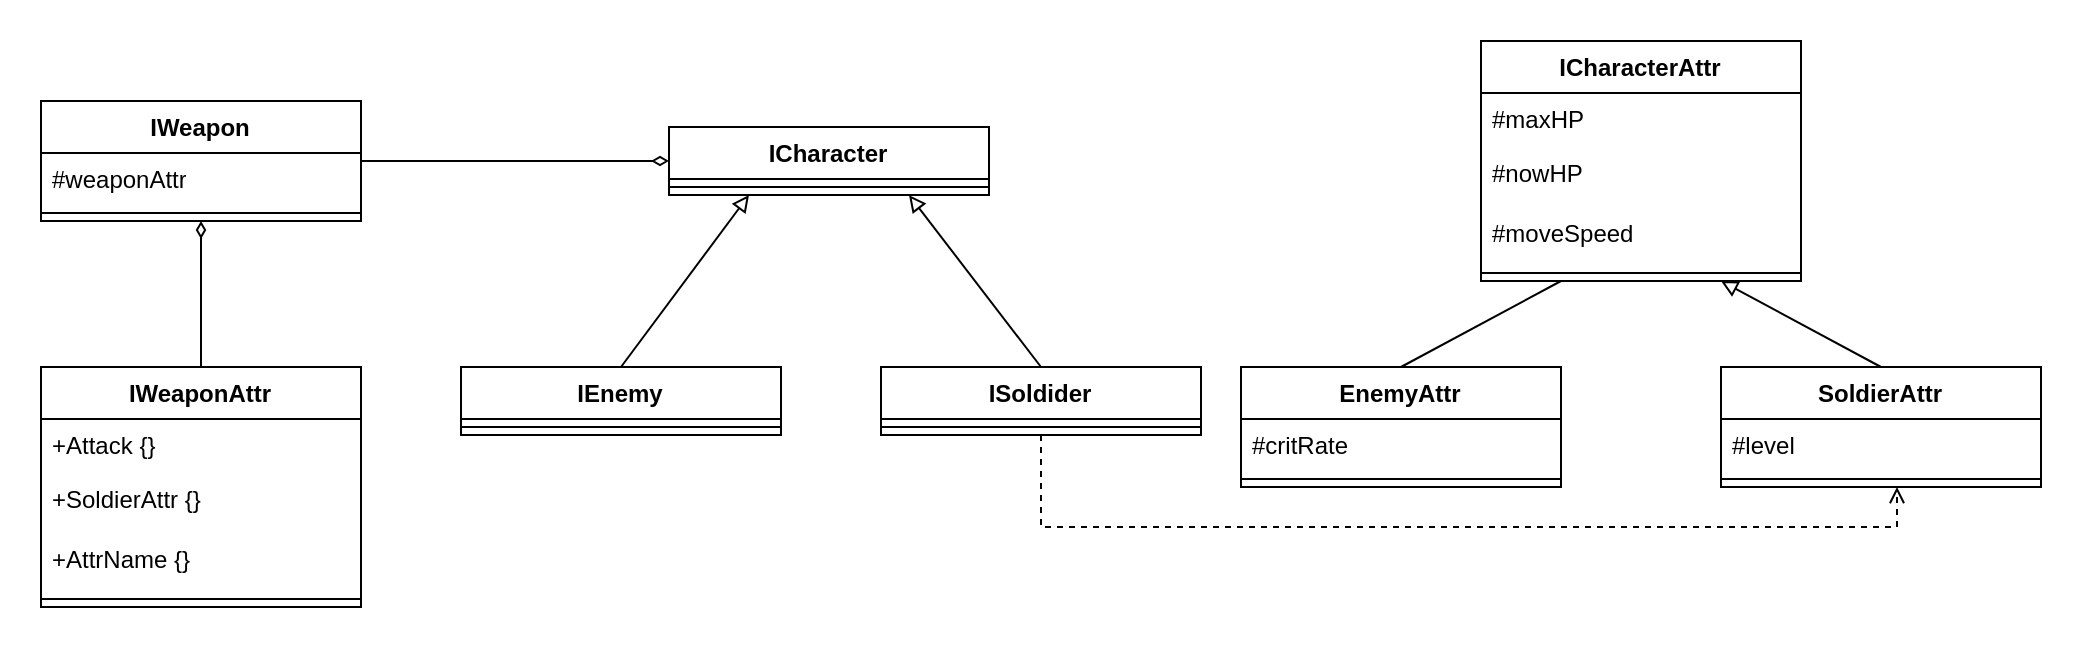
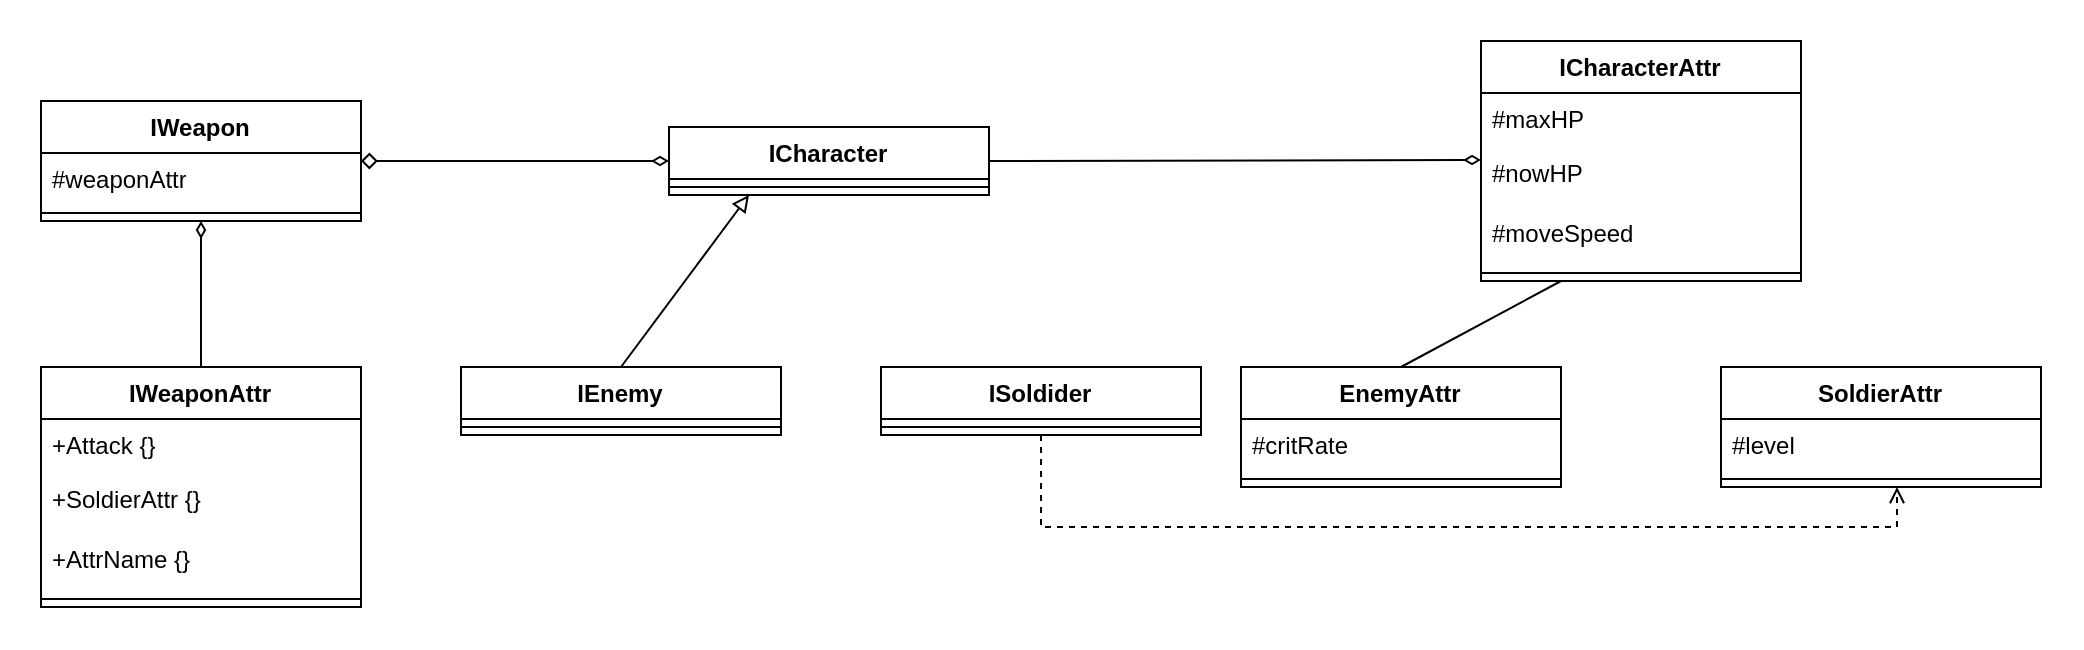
  <mxCell id="0" />
  <mxCell id="1" parent="0" />
  <mxCell id="2" value="ICharacter" style="swimlane;fontStyle=1;align=center;verticalAlign=top;childLayout=stackLayout;horizontal=1;startSize=26;horizontalStack=0;resizeParent=1;resizeParentMax=0;resizeLast=0;collapsible=1;marginBottom=0;whiteSpace=wrap;html=1;" vertex="1" parent="1"><mxGeometry x="334" y="63" width="160" height="34" as="geometry" /></mxCell>
  <mxCell id="3" value="" style="line;strokeWidth=1;fillColor=none;align=left;verticalAlign=middle;spacingTop=-1;spacingLeft=3;spacingRight=3;rotatable=0;labelPosition=right;points=[];portConstraint=eastwest;strokeColor=inherit;" vertex="1" parent="2"><mxGeometry y="26" width="160" height="8" as="geometry" /></mxCell>
  <mxCell id="4" style="rounded=0;orthogonalLoop=1;jettySize=auto;html=1;exitX=0.5;exitY=0;exitDx=0;exitDy=0;entryX=0.25;entryY=1;entryDx=0;entryDy=0;endArrow=block;endFill=0;" edge="1" parent="1" source="5" target="2"><mxGeometry relative="1" as="geometry" /></mxCell>
  <mxCell id="5" value="IEnemy" style="swimlane;fontStyle=1;align=center;verticalAlign=top;childLayout=stackLayout;horizontal=1;startSize=26;horizontalStack=0;resizeParent=1;resizeParentMax=0;resizeLast=0;collapsible=1;marginBottom=0;whiteSpace=wrap;html=1;" vertex="1" parent="1"><mxGeometry x="230" y="183" width="160" height="34" as="geometry" /></mxCell>
  <mxCell id="6" value="" style="line;strokeWidth=1;fillColor=none;align=left;verticalAlign=middle;spacingTop=-1;spacingLeft=3;spacingRight=3;rotatable=0;labelPosition=right;points=[];portConstraint=eastwest;strokeColor=inherit;" vertex="1" parent="5"><mxGeometry y="26" width="160" height="8" as="geometry" /></mxCell>
- <mxCell id="7" style="rounded=0;orthogonalLoop=1;jettySize=auto;html=1;exitX=0.5;exitY=0;exitDx=0;exitDy=0;entryX=0.75;entryY=1;entryDx=0;entryDy=0;endArrow=block;endFill=0;" edge="1" parent="1" source="8" target="2"><mxGeometry relative="1" as="geometry" /></mxCell>
  <mxCell id="8" value="ISoldider" style="swimlane;fontStyle=1;align=center;verticalAlign=top;childLayout=stackLayout;horizontal=1;startSize=26;horizontalStack=0;resizeParent=1;resizeParentMax=0;resizeLast=0;collapsible=1;marginBottom=0;whiteSpace=wrap;html=1;" vertex="1" parent="1"><mxGeometry x="440" y="183" width="160" height="34" as="geometry" /></mxCell>
  <mxCell id="9" value="" style="line;strokeWidth=1;fillColor=none;align=left;verticalAlign=middle;spacingTop=-1;spacingLeft=3;spacingRight=3;rotatable=0;labelPosition=right;points=[];portConstraint=eastwest;strokeColor=inherit;" vertex="1" parent="8"><mxGeometry y="26" width="160" height="8" as="geometry" /></mxCell>
  <mxCell id="10" value="ICharacterAttr" style="swimlane;fontStyle=1;align=center;verticalAlign=top;childLayout=stackLayout;horizontal=1;startSize=26;horizontalStack=0;resizeParent=1;resizeParentMax=0;resizeLast=0;collapsible=1;marginBottom=0;whiteSpace=wrap;html=1;" vertex="1" parent="1"><mxGeometry x="740" y="20" width="160" height="120" as="geometry" /></mxCell>
  <mxCell id="11" value="#maxHP" style="text;strokeColor=none;fillColor=none;align=left;verticalAlign=top;spacingLeft=4;spacingRight=4;overflow=hidden;rotatable=0;points=[[0,0.5],[1,0.5]];portConstraint=eastwest;whiteSpace=wrap;html=1;" vertex="1" parent="10"><mxGeometry y="26" width="160" height="26" as="geometry" /></mxCell>
  <mxCell id="12" value="#nowHP" style="text;html=1;strokeColor=none;fillColor=none;align=left;verticalAlign=middle;whiteSpace=wrap;rounded=0;spacingLeft=4;spacingRight=4;" vertex="1" parent="10"><mxGeometry y="52" width="160" height="30" as="geometry" /></mxCell>
  <mxCell id="13" value="#moveSpeed" style="text;html=1;strokeColor=none;fillColor=none;align=left;verticalAlign=middle;whiteSpace=wrap;rounded=0;spacingLeft=4;spacingRight=4;" vertex="1" parent="10"><mxGeometry y="82" width="160" height="30" as="geometry" /></mxCell>
  <mxCell id="14" value="" style="line;strokeWidth=1;fillColor=none;align=left;verticalAlign=middle;spacingTop=-1;spacingLeft=3;spacingRight=3;rotatable=0;labelPosition=right;points=[];portConstraint=eastwest;strokeColor=inherit;" vertex="1" parent="10"><mxGeometry y="112" width="160" height="8" as="geometry" /></mxCell>
  <mxCell id="15" style="rounded=0;orthogonalLoop=1;jettySize=auto;html=1;exitX=0.5;exitY=0;exitDx=0;exitDy=0;entryX=0.25;entryY=1;entryDx=0;entryDy=0;endArrow=none;endFill=0;" edge="1" parent="1" source="16" target="10"><mxGeometry relative="1" as="geometry" /></mxCell>
  <mxCell id="16" value="EnemyAttr" style="swimlane;fontStyle=1;align=center;verticalAlign=top;childLayout=stackLayout;horizontal=1;startSize=26;horizontalStack=0;resizeParent=1;resizeParentMax=0;resizeLast=0;collapsible=1;marginBottom=0;whiteSpace=wrap;html=1;" vertex="1" parent="1"><mxGeometry x="620" y="183" width="160" height="60" as="geometry" /></mxCell>
  <mxCell id="17" value="#critRate" style="text;strokeColor=none;fillColor=none;align=left;verticalAlign=top;spacingLeft=4;spacingRight=4;overflow=hidden;rotatable=0;points=[[0,0.5],[1,0.5]];portConstraint=eastwest;whiteSpace=wrap;html=1;" vertex="1" parent="16"><mxGeometry y="26" width="160" height="26" as="geometry" /></mxCell>
  <mxCell id="18" value="" style="line;strokeWidth=1;fillColor=none;align=left;verticalAlign=middle;spacingTop=-1;spacingLeft=3;spacingRight=3;rotatable=0;labelPosition=right;points=[];portConstraint=eastwest;strokeColor=inherit;" vertex="1" parent="16"><mxGeometry y="52" width="160" height="8" as="geometry" /></mxCell>
- <mxCell id="19" style="rounded=0;orthogonalLoop=1;jettySize=auto;html=1;exitX=0.5;exitY=0;exitDx=0;exitDy=0;entryX=0.75;entryY=1;entryDx=0;entryDy=0;endArrow=block;endFill=0;" edge="1" parent="1" source="20" target="10"><mxGeometry relative="1" as="geometry" /></mxCell>
  <mxCell id="20" value="SoldierAttr" style="swimlane;fontStyle=1;align=center;verticalAlign=top;childLayout=stackLayout;horizontal=1;startSize=26;horizontalStack=0;resizeParent=1;resizeParentMax=0;resizeLast=0;collapsible=1;marginBottom=0;whiteSpace=wrap;html=1;" vertex="1" parent="1"><mxGeometry x="860" y="183" width="160" height="60" as="geometry" /></mxCell>
  <mxCell id="21" value="#level" style="text;strokeColor=none;fillColor=none;align=left;verticalAlign=top;spacingLeft=4;spacingRight=4;overflow=hidden;rotatable=0;points=[[0,0.5],[1,0.5]];portConstraint=eastwest;whiteSpace=wrap;html=1;" vertex="1" parent="20"><mxGeometry y="26" width="160" height="26" as="geometry" /></mxCell>
  <mxCell id="22" value="" style="line;strokeWidth=1;fillColor=none;align=left;verticalAlign=middle;spacingTop=-1;spacingLeft=3;spacingRight=3;rotatable=0;labelPosition=right;points=[];portConstraint=eastwest;strokeColor=inherit;" vertex="1" parent="20"><mxGeometry y="52" width="160" height="8" as="geometry" /></mxCell>
  <mxCell id="23" value="IWeapon" style="swimlane;fontStyle=1;align=center;verticalAlign=top;childLayout=stackLayout;horizontal=1;startSize=26;horizontalStack=0;resizeParent=1;resizeParentMax=0;resizeLast=0;collapsible=1;marginBottom=0;whiteSpace=wrap;html=1;" vertex="1" parent="1"><mxGeometry x="20" y="50" width="160" height="60" as="geometry" /></mxCell>
  <mxCell id="24" value="#weaponAttr" style="text;strokeColor=none;fillColor=none;align=left;verticalAlign=top;spacingLeft=4;spacingRight=4;overflow=hidden;rotatable=0;points=[[0,0.5],[1,0.5]];portConstraint=eastwest;whiteSpace=wrap;html=1;" vertex="1" parent="23"><mxGeometry y="26" width="160" height="26" as="geometry" /></mxCell>
  <mxCell id="25" value="" style="line;strokeWidth=1;fillColor=none;align=left;verticalAlign=middle;spacingTop=-1;spacingLeft=3;spacingRight=3;rotatable=0;labelPosition=right;points=[];portConstraint=eastwest;strokeColor=inherit;" vertex="1" parent="23"><mxGeometry y="52" width="160" height="8" as="geometry" /></mxCell>
  <mxCell id="26" style="rounded=0;orthogonalLoop=1;jettySize=auto;html=1;exitX=0.5;exitY=0;exitDx=0;exitDy=0;entryX=0.5;entryY=1;entryDx=0;entryDy=0;endArrow=diamondThin;endFill=0;" edge="1" parent="1" source="27" target="23"><mxGeometry relative="1" as="geometry" /></mxCell>
  <mxCell id="27" value="IWeaponAttr" style="swimlane;fontStyle=1;align=center;verticalAlign=top;childLayout=stackLayout;horizontal=1;startSize=26;horizontalStack=0;resizeParent=1;resizeParentMax=0;resizeLast=0;collapsible=1;marginBottom=0;whiteSpace=wrap;html=1;" vertex="1" parent="1"><mxGeometry x="20" y="183" width="160" height="120" as="geometry" /></mxCell>
  <mxCell id="28" value="+Attack {}" style="text;strokeColor=none;fillColor=none;align=left;verticalAlign=top;spacingLeft=4;spacingRight=4;overflow=hidden;rotatable=0;points=[[0,0.5],[1,0.5]];portConstraint=eastwest;whiteSpace=wrap;html=1;" vertex="1" parent="27"><mxGeometry y="26" width="160" height="26" as="geometry" /></mxCell>
  <mxCell id="29" value="+SoldierAttr {}" style="text;html=1;strokeColor=none;fillColor=none;align=left;verticalAlign=middle;whiteSpace=wrap;rounded=0;spacingLeft=4;spacingRight=4;" vertex="1" parent="27"><mxGeometry y="52" width="160" height="30" as="geometry" /></mxCell>
  <mxCell id="30" value="+AttrName {}" style="text;html=1;strokeColor=none;fillColor=none;align=left;verticalAlign=middle;whiteSpace=wrap;rounded=0;spacingLeft=4;spacingRight=4;" vertex="1" parent="27"><mxGeometry y="82" width="160" height="30" as="geometry" /></mxCell>
  <mxCell id="31" value="" style="line;strokeWidth=1;fillColor=none;align=left;verticalAlign=middle;spacingTop=-1;spacingLeft=3;spacingRight=3;rotatable=0;labelPosition=right;points=[];portConstraint=eastwest;strokeColor=inherit;" vertex="1" parent="27"><mxGeometry y="112" width="160" height="8" as="geometry" /></mxCell>
  <mxCell id="32" style="edgeStyle=orthogonalEdgeStyle;rounded=0;orthogonalLoop=1;jettySize=auto;html=1;exitX=0.5;exitY=1;exitDx=0;exitDy=0;entryX=0.55;entryY=1;entryDx=0;entryDy=0;entryPerimeter=0;dashed=1;endArrow=open;endFill=0;" edge="1" parent="1" source="8" target="22"><mxGeometry relative="1" as="geometry" /></mxCell>
- <mxCell id="34" style="rounded=0;orthogonalLoop=1;jettySize=auto;html=1;exitX=0;exitY=0.5;exitDx=0;exitDy=0;entryX=1;entryY=0.154;entryDx=0;entryDy=0;entryPerimeter=0;startArrow=diamondThin;startFill=0;endArrow=none;endFill=0;" edge="1" parent="1" source="2" target="24"><mxGeometry relative="1" as="geometry" /></mxCell>
+ <mxCell id="33" style="rounded=0;orthogonalLoop=1;jettySize=auto;html=1;exitX=0;exitY=0.25;exitDx=0;exitDy=0;entryX=1;entryY=0.5;entryDx=0;entryDy=0;startArrow=diamondThin;startFill=0;endArrow=none;endFill=0;" edge="1" parent="1" source="12" target="2"><mxGeometry relative="1" as="geometry" /></mxCell>
+ <mxCell id="34" style="rounded=0;orthogonalLoop=1;jettySize=auto;html=1;exitX=0;exitY=0.5;exitDx=0;exitDy=0;entryX=1;entryY=0.154;entryDx=0;entryDy=0;entryPerimeter=0;startArrow=diamondThin;startFill=0;endArrow=diamond;endFill=0;" edge="1" parent="1" source="2" target="24"><mxGeometry relative="1" as="geometry" /></mxCell>
